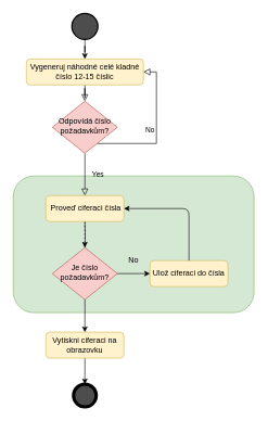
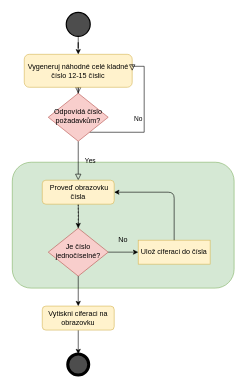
  <mxCell id="0" />
  <mxCell id="1" parent="0" />
  <mxCell id="2" value="" style="rounded=1;whiteSpace=wrap;html=1;fillColor=#d5e8d4;strokeColor=#82b366;" vertex="1" parent="1"><mxGeometry x="20" y="270" width="370" height="210" as="geometry" /></mxCell>
  <mxCell id="3" value="" style="rounded=0;html=1;jettySize=auto;orthogonalLoop=1;fontSize=11;endArrow=block;endFill=0;endSize=8;strokeWidth=1;shadow=0;labelBackgroundColor=none;edgeStyle=orthogonalEdgeStyle;" edge="1" parent="1" source="4" target="12"><mxGeometry relative="1" as="geometry" /></mxCell>
- <mxCell id="4" value="Vygeneruj náhodné celé kladné číslo 12-15 číslic" style="rounded=1;whiteSpace=wrap;html=1;fontSize=12;glass=0;strokeWidth=1;shadow=0;fillColor=#fff2cc;strokeColor=#d6b656;" vertex="1" parent="1"><mxGeometry x="40" y="90" width="180" height="40" as="geometry" /></mxCell>
+ <mxCell id="4" value="Vygeneruj náhodné celé kladné číslo 12-15 číslic" style="rounded=1;whiteSpace=wrap;html=1;fontSize=12;glass=0;strokeWidth=1;shadow=0;fillColor=#fff2cc;strokeColor=#d6b656;" vertex="1" parent="1"><mxGeometry x="40" y="90" width="180" height="55" as="geometry" /></mxCell>
  <mxCell id="5" value="No" style="edgeStyle=orthogonalEdgeStyle;rounded=0;html=1;jettySize=auto;orthogonalLoop=1;fontSize=11;endArrow=block;endFill=0;endSize=8;strokeWidth=1;shadow=0;labelBackgroundColor=none;entryX=1;entryY=0.5;entryDx=0;entryDy=0;" edge="1" parent="1" source="12" target="4"><mxGeometry y="10" relative="1" as="geometry"><mxPoint as="offset" /><mxPoint x="230" y="220" as="targetPoint" /><Array as="points"><mxPoint x="240" y="220" /><mxPoint x="240" y="110" /></Array></mxGeometry></mxCell>
  <mxCell id="6" value="" style="edgeStyle=orthogonalEdgeStyle;rounded=0;orthogonalLoop=1;jettySize=auto;html=1;" edge="1" parent="1" source="7" target="4"><mxGeometry relative="1" as="geometry" /></mxCell>
  <mxCell id="7" value="" style="strokeWidth=2;html=1;shape=mxgraph.flowchart.start_2;whiteSpace=wrap;fillColor=#4D4D4D;" vertex="1" parent="1"><mxGeometry x="110" y="20" width="40" height="40" as="geometry" /></mxCell>
  <mxCell id="8" value="" style="shape=ellipse;html=1;dashed=0;whitespace=wrap;aspect=fixed;strokeWidth=5;perimeter=ellipsePerimeter;fillColor=#4D4D4D;" vertex="1" parent="1"><mxGeometry x="112.5" y="590" width="35" height="35" as="geometry" /></mxCell>
  <mxCell id="9" value="" style="edgeStyle=orthogonalEdgeStyle;rounded=0;orthogonalLoop=1;jettySize=auto;html=1;" edge="1" parent="1" source="10" target="8"><mxGeometry relative="1" as="geometry" /></mxCell>
  <mxCell id="10" value="Vytiskni ciferaci na obrazovku" style="rounded=1;whiteSpace=wrap;html=1;fontSize=12;glass=0;strokeWidth=1;shadow=0;fillColor=#fff2cc;strokeColor=#d6b656;" vertex="1" parent="1"><mxGeometry x="70" y="510" width="120" height="40" as="geometry" /></mxCell>
  <mxCell id="11" value="Yes" style="rounded=0;html=1;jettySize=auto;orthogonalLoop=1;fontSize=11;endArrow=block;endFill=0;endSize=8;strokeWidth=1;shadow=0;labelBackgroundColor=none;edgeStyle=orthogonalEdgeStyle;" edge="1" parent="1" source="12"><mxGeometry y="20" relative="1" as="geometry"><mxPoint as="offset" /><mxPoint x="130" y="300" as="targetPoint" /></mxGeometry></mxCell>
  <mxCell id="12" value="Odpovídá číslo požadavkům?" style="rhombus;whiteSpace=wrap;html=1;shadow=0;fontFamily=Helvetica;fontSize=12;align=center;strokeWidth=1;spacing=6;spacingTop=-4;fillColor=#f8cecc;strokeColor=#b85450;" vertex="1" parent="1"><mxGeometry x="80" y="155" width="100" height="80" as="geometry" /></mxCell>
  <mxCell id="13" value="" style="edgeStyle=orthogonalEdgeStyle;rounded=0;orthogonalLoop=1;jettySize=auto;html=1;dashed=1;" edge="1" parent="1" source="17" target="15"><mxGeometry relative="1" as="geometry" /></mxCell>
  <mxCell id="14" value="No" style="text;html=1;strokeColor=none;fillColor=none;align=center;verticalAlign=middle;whiteSpace=wrap;rounded=0;" vertex="1" parent="1"><mxGeometry x="185" y="390" width="40" height="20" as="geometry" /></mxCell>
- <mxCell id="15" value="Je číslo požadavkům?" style="rhombus;whiteSpace=wrap;html=1;shadow=0;fontFamily=Helvetica;fontSize=12;align=center;strokeWidth=1;spacing=6;spacingTop=-4;fillColor=#f8cecc;strokeColor=#b85450;" vertex="1" parent="1"><mxGeometry x="80" y="380" width="100" height="80" as="geometry" /></mxCell>
+ <mxCell id="15" value="Je číslo jednočíselné?" style="rhombus;whiteSpace=wrap;html=1;shadow=0;fontFamily=Helvetica;fontSize=12;align=center;strokeWidth=1;spacing=6;spacingTop=-4;fillColor=#f8cecc;strokeColor=#b85450;" vertex="1" parent="1"><mxGeometry x="80" y="380" width="100" height="80" as="geometry" /></mxCell>
  <mxCell id="16" value="" style="rounded=0;html=1;jettySize=auto;orthogonalLoop=1;fontSize=11;endArrow=none;endFill=0;endSize=8;strokeWidth=1;shadow=0;labelBackgroundColor=none;edgeStyle=orthogonalEdgeStyle;entryX=0.5;entryY=0;entryDx=0;entryDy=0;" edge="1" parent="1" target="15"><mxGeometry x="0.333" y="20" relative="1" as="geometry"><mxPoint as="offset" /><mxPoint x="130" y="440" as="targetPoint" /><mxPoint x="130" y="340" as="sourcePoint" /></mxGeometry></mxCell>
- <mxCell id="17" value="&amp;nbsp;Proveď ciferaci čísla" style="rounded=1;whiteSpace=wrap;html=1;fontSize=12;glass=0;strokeWidth=1;shadow=0;fillColor=#fff2cc;strokeColor=#d6b656;" vertex="1" parent="1"><mxGeometry x="70" y="300" width="120" height="40" as="geometry" /></mxCell>
- <mxCell id="18" value="Ulož ciferaci do čísla" style="rounded=1;whiteSpace=wrap;html=1;fontSize=12;glass=0;strokeWidth=1;shadow=0;fillColor=#fff2cc;strokeColor=#d6b656;" vertex="1" parent="1"><mxGeometry x="230" y="400" width="120" height="40" as="geometry" /></mxCell>
+ <mxCell id="17" value="&amp;nbsp;Proveď obrazovku čísla" style="rounded=1;whiteSpace=wrap;html=1;fontSize=12;glass=0;strokeWidth=1;shadow=0;fillColor=#fff2cc;strokeColor=#d6b656;" vertex="1" parent="1"><mxGeometry x="70" y="300" width="120" height="40" as="geometry" /></mxCell>
+ <mxCell id="18" value="Ulož ciferaci do čísla" style="whiteSpace=wrap;html=1;fontSize=12;glass=0;strokeWidth=1;shadow=0;fillColor=#fff2cc;strokeColor=#d6b656;rounded=0;" vertex="1" parent="1"><mxGeometry x="230" y="400" width="120" height="40" as="geometry" /></mxCell>
  <mxCell id="19" value="" style="endArrow=classic;html=1;entryX=0;entryY=0.5;entryDx=0;entryDy=0;" edge="1" parent="1" target="18"><mxGeometry width="50" height="50" relative="1" as="geometry"><mxPoint x="180" y="420" as="sourcePoint" /><mxPoint x="320" y="270" as="targetPoint" /><Array as="points" /></mxGeometry></mxCell>
  <mxCell id="20" value="" style="endArrow=classic;html=1;exitX=0.5;exitY=0;exitDx=0;exitDy=0;" edge="1" parent="1" source="18"><mxGeometry width="50" height="50" relative="1" as="geometry"><mxPoint x="270" y="320" as="sourcePoint" /><mxPoint x="190" y="320" as="targetPoint" /><Array as="points"><mxPoint x="290" y="320" /></Array></mxGeometry></mxCell>
  <mxCell id="21" value="" style="endArrow=classic;html=1;" edge="1" parent="1"><mxGeometry width="50" height="50" relative="1" as="geometry"><mxPoint x="130" y="460" as="sourcePoint" /><mxPoint x="130" y="510" as="targetPoint" /></mxGeometry></mxCell>
